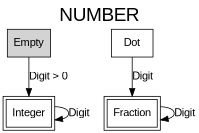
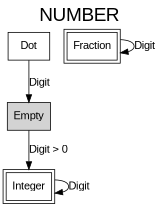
  digraph {
    fontname="Liberation Sans"
    fontsize=24
    label=NUMBER
    labelloc=t
    node [fontname="Liberation Sans" shape=box]
    edge [fontname="Liberation Sans"]
    n1 [bgcolor=black label=Empty style=filled]
    n2 [label=Integer peripheries=2]
    n3 [label=Dot]
    n4 [label=Fraction peripheries=2]
    n1 -> n2 [label="Digit > 0"]
    n2 -> n2 [label=Digit]
-   n3 -> n4 [label=Digit]
+   n3 -> n1 [label=Digit]
    n4 -> n4 [label=Digit]
  }
